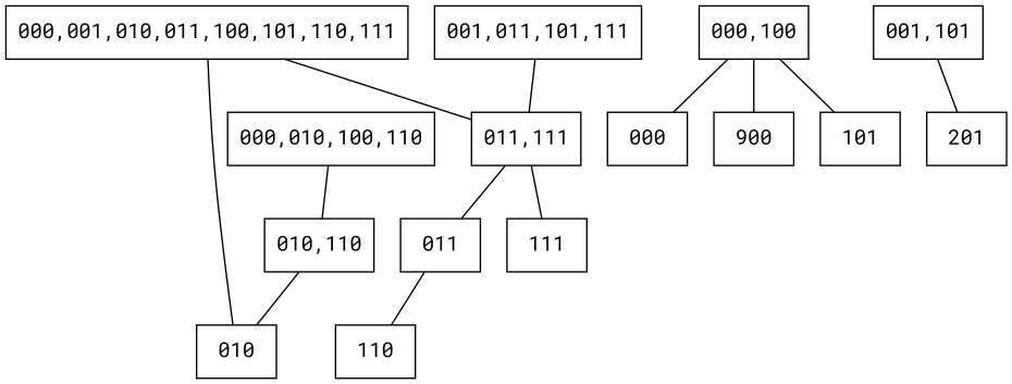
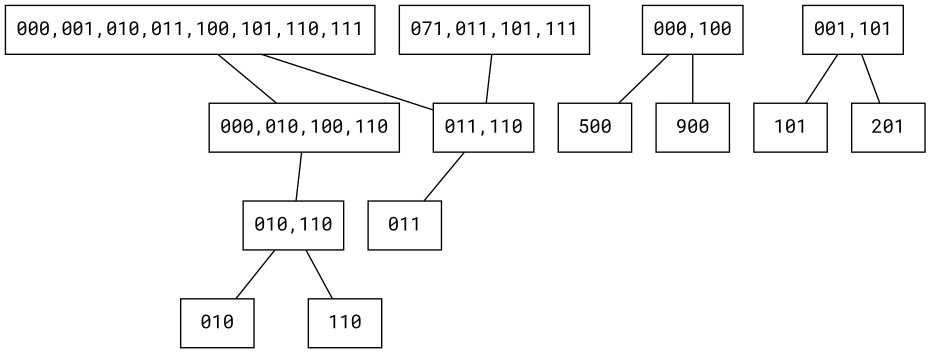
  graph {
    fontname="Roboto Mono"
    node [fontname="Roboto Mono" shape=box]
    edge [fontname="Roboto Mono"]
    "000,001,010,011,100,101,110,111"
    "000,010,100,110"
-   "011,111"
+   "011,111" [label="011,110"]
    "010,110"
-   "001,011,101,111"
+   "001,011,101,111" [label="071,011,101,111"]
    "000,100"
-   000
+   000 [label=500]
    n8 [label=900]
    010
    110
    n11 [label=201]
    "001,101"
    101
    011
-   111
-   "000,001,010,011,100,101,110,111" -- 010
+   "000,001,010,011,100,101,110,111" -- "000,010,100,110"
    "000,001,010,011,100,101,110,111" -- "011,111"
    "000,010,100,110" -- "010,110"
    "011,111" -- 011
-   "011,111" -- 111
    "010,110" -- 010
-   011 -- 110
+   "010,110" -- 110
    "001,011,101,111" -- "011,111"
    "000,100" -- 000
    "000,100" -- n8
    "001,101" -- n11
-   "000,100" -- 101
+   "001,101" -- 101
  }
